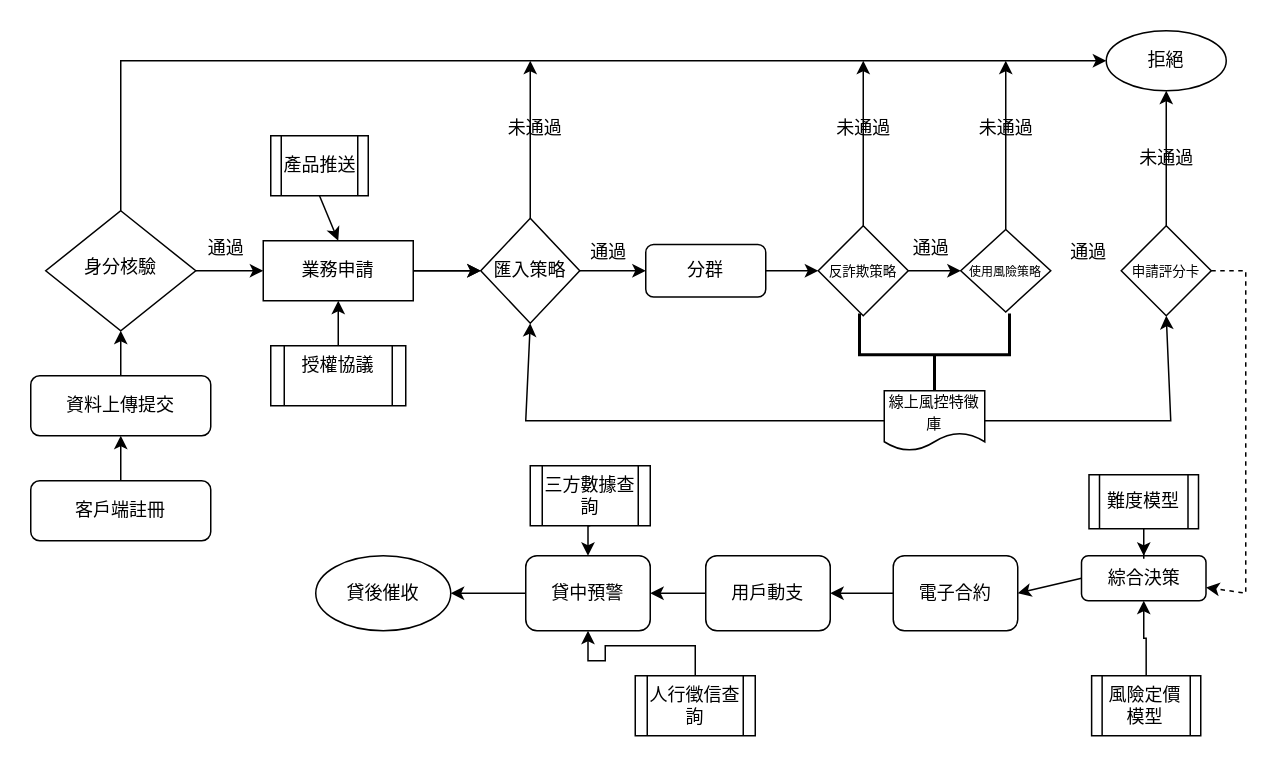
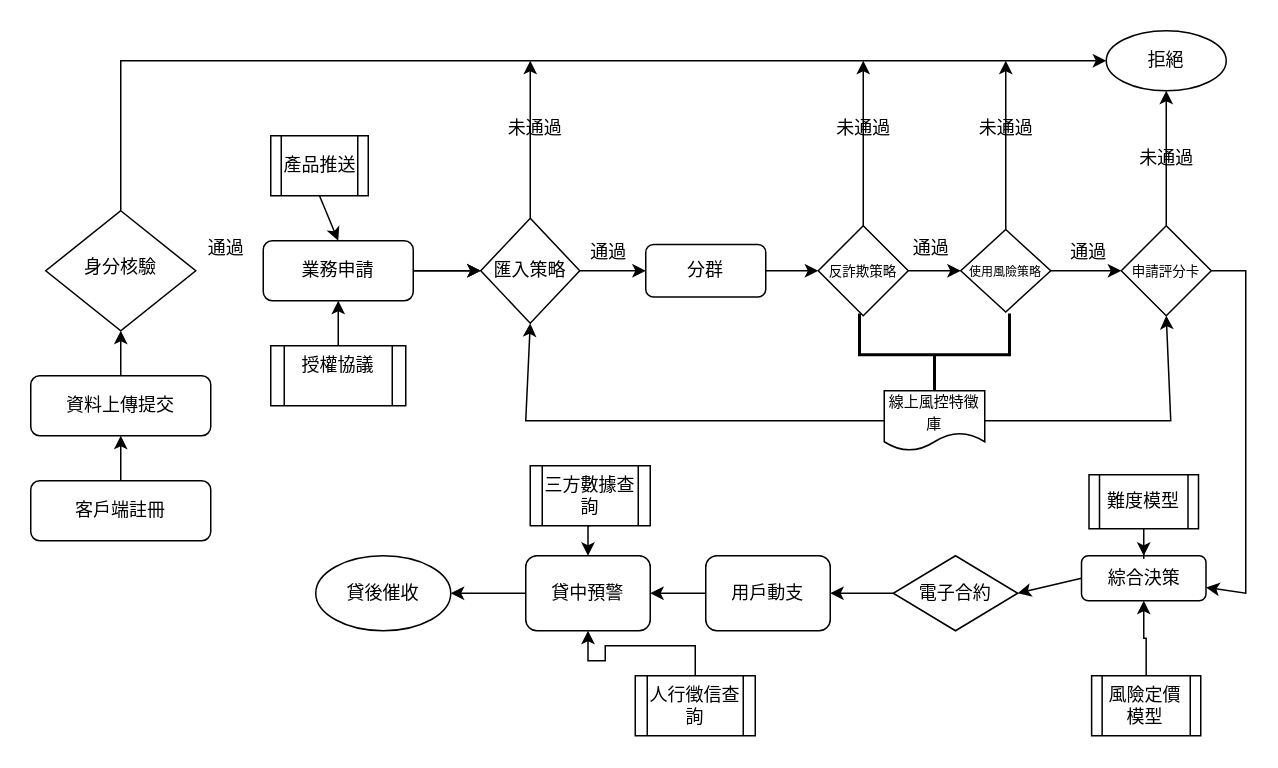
  <mxCell id="0" />
  <mxCell id="1" parent="0" />
  <mxCell id="2" value="客戶端註冊" style="rounded=1;whiteSpace=wrap;html=1;fontSize=12;glass=0;strokeWidth=1;shadow=0;" vertex="1" parent="1"><mxGeometry x="20" y="320" width="120" height="40" as="geometry" /></mxCell>
  <mxCell id="3" value="資料上傳提交" style="rounded=1;whiteSpace=wrap;html=1;fontSize=12;glass=0;strokeWidth=1;shadow=0;" vertex="1" parent="1"><mxGeometry x="20" y="250" width="120" height="40" as="geometry" /></mxCell>
  <mxCell id="4" value="身分核驗" style="rhombus;whiteSpace=wrap;html=1;shadow=0;fontFamily=Helvetica;fontSize=12;align=center;strokeWidth=1;spacing=6;spacingTop=-4;" vertex="1" parent="1"><mxGeometry x="30" y="140" width="100" height="80" as="geometry" /></mxCell>
  <mxCell id="5" value="" style="endArrow=classic;html=1;rounded=0;exitX=0.5;exitY=0;exitDx=0;exitDy=0;" edge="1" parent="1" source="2" target="3"><mxGeometry width="50" height="50" relative="1" as="geometry"><mxPoint x="370" y="180" as="sourcePoint" /><mxPoint x="230" y="80" as="targetPoint" /></mxGeometry></mxCell>
  <mxCell id="6" value="" style="endArrow=classic;html=1;rounded=0;exitX=0.5;exitY=0;exitDx=0;exitDy=0;" edge="1" parent="1" source="3" target="4"><mxGeometry width="50" height="50" relative="1" as="geometry"><mxPoint x="100" y="240" as="sourcePoint" /><mxPoint x="420" y="130" as="targetPoint" /></mxGeometry></mxCell>
- <mxCell id="7" value="" style="endArrow=classic;html=1;rounded=0;exitX=1;exitY=0.5;exitDx=0;exitDy=0;entryX=0;entryY=0.5;entryDx=0;entryDy=0;" edge="1" parent="1" source="4" target="9"><mxGeometry width="50" height="50" relative="1" as="geometry"><mxPoint x="140" y="220" as="sourcePoint" /><mxPoint x="200" y="170" as="targetPoint" /></mxGeometry></mxCell>
  <mxCell id="8" style="edgeStyle=orthogonalEdgeStyle;rounded=0;orthogonalLoop=1;jettySize=auto;html=1;entryX=0;entryY=0.5;entryDx=0;entryDy=0;" edge="1" parent="1" source="9" target="15"><mxGeometry relative="1" as="geometry" /></mxCell>
- <mxCell id="9" value="業務申請" style="whiteSpace=wrap;html=1;rounded=0;" vertex="1" parent="1"><mxGeometry x="175" y="160" width="100" height="40" as="geometry" /></mxCell>
+ <mxCell id="9" value="業務申請" style="rounded=1;whiteSpace=wrap;html=1;" vertex="1" parent="1"><mxGeometry x="175" y="160" width="100" height="40" as="geometry" /></mxCell>
  <mxCell id="10" value="產品推送" style="shape=process;whiteSpace=wrap;html=1;backgroundOutline=1;" vertex="1" parent="1"><mxGeometry x="180" y="90" width="65" height="40" as="geometry" /></mxCell>
  <mxCell id="11" value="授權協議&lt;div&gt;&lt;br&gt;&lt;/div&gt;" style="shape=process;whiteSpace=wrap;html=1;backgroundOutline=1;" vertex="1" parent="1"><mxGeometry x="180" y="230" width="90" height="40" as="geometry" /></mxCell>
  <mxCell id="12" value="" style="endArrow=classic;html=1;rounded=0;exitX=0.5;exitY=1;exitDx=0;exitDy=0;entryX=0.5;entryY=0;entryDx=0;entryDy=0;" edge="1" parent="1" source="10" target="9"><mxGeometry width="50" height="50" relative="1" as="geometry"><mxPoint x="370" y="180" as="sourcePoint" /><mxPoint x="420" y="130" as="targetPoint" /></mxGeometry></mxCell>
  <mxCell id="13" value="" style="endArrow=classic;html=1;rounded=0;exitX=0.5;exitY=0;exitDx=0;exitDy=0;" edge="1" parent="1" source="11" target="9"><mxGeometry width="50" height="50" relative="1" as="geometry"><mxPoint x="370" y="180" as="sourcePoint" /><mxPoint x="420" y="130" as="targetPoint" /></mxGeometry></mxCell>
  <mxCell id="14" value="" style="endArrow=classic;html=1;rounded=0;exitX=1;exitY=0.5;exitDx=0;exitDy=0;" edge="1" parent="1" source="9" target="15"><mxGeometry width="50" height="50" relative="1" as="geometry"><mxPoint x="370" y="260" as="sourcePoint" /><mxPoint x="380" y="180" as="targetPoint" /></mxGeometry></mxCell>
  <mxCell id="15" value="匯入策略" style="rhombus;whiteSpace=wrap;html=1;" vertex="1" parent="1"><mxGeometry x="320" y="145" width="66" height="70" as="geometry" /></mxCell>
  <mxCell id="16" value="拒絕" style="ellipse;whiteSpace=wrap;html=1;" vertex="1" parent="1"><mxGeometry x="737" y="20" width="80" height="40" as="geometry" /></mxCell>
  <mxCell id="17" value="" style="endArrow=classic;html=1;rounded=0;entryX=0;entryY=0.5;entryDx=0;entryDy=0;exitX=0.5;exitY=0;exitDx=0;exitDy=0;" edge="1" parent="1" source="4" target="16"><mxGeometry width="50" height="50" relative="1" as="geometry"><mxPoint x="90" y="130" as="sourcePoint" /><mxPoint x="420" y="190" as="targetPoint" /><Array as="points"><mxPoint x="80" y="40" /></Array></mxGeometry></mxCell>
  <mxCell id="18" value="" style="endArrow=classic;html=1;rounded=0;exitX=0.5;exitY=0;exitDx=0;exitDy=0;" edge="1" parent="1" source="15"><mxGeometry width="50" height="50" relative="1" as="geometry"><mxPoint x="397" y="140" as="sourcePoint" /><mxPoint x="353" y="40" as="targetPoint" /></mxGeometry></mxCell>
  <mxCell id="19" value="分群" style="rounded=1;whiteSpace=wrap;html=1;" vertex="1" parent="1"><mxGeometry x="430" y="162.5" width="80" height="35" as="geometry" /></mxCell>
  <mxCell id="20" value="" style="endArrow=classic;html=1;rounded=0;exitX=1;exitY=0.5;exitDx=0;exitDy=0;entryX=0;entryY=0.5;entryDx=0;entryDy=0;" edge="1" parent="1" source="15" target="19"><mxGeometry width="50" height="50" relative="1" as="geometry"><mxPoint x="370" y="240" as="sourcePoint" /><mxPoint x="420" y="190" as="targetPoint" /></mxGeometry></mxCell>
  <mxCell id="21" value="&lt;font style=&quot;font-size: 9px;&quot;&gt;反詐欺策略&lt;/font&gt;" style="rhombus;whiteSpace=wrap;html=1;" vertex="1" parent="1"><mxGeometry x="545" y="150" width="60" height="60" as="geometry" /></mxCell>
  <mxCell id="22" value="" style="endArrow=classic;html=1;rounded=0;exitX=1;exitY=0.5;exitDx=0;exitDy=0;entryX=0;entryY=0.5;entryDx=0;entryDy=0;" edge="1" parent="1" source="19" target="21"><mxGeometry width="50" height="50" relative="1" as="geometry"><mxPoint x="300" y="190" as="sourcePoint" /><mxPoint x="350" y="140" as="targetPoint" /></mxGeometry></mxCell>
  <mxCell id="23" value="未通過" style="text;html=1;align=center;verticalAlign=middle;resizable=0;points=[];autosize=1;strokeColor=none;fillColor=none;" vertex="1" parent="1"><mxGeometry x="326" y="70" width="60" height="30" as="geometry" /></mxCell>
  <mxCell id="24" value="&lt;font style=&quot;font-size: 9px;&quot;&gt;申請評分卡&lt;/font&gt;" style="rhombus;whiteSpace=wrap;html=1;" vertex="1" parent="1"><mxGeometry x="747" y="150" width="60" height="60" as="geometry" /></mxCell>
  <mxCell id="25" value="&lt;font style=&quot;font-size: 8px;&quot;&gt;使用風險策略&lt;/font&gt;" style="rhombus;whiteSpace=wrap;html=1;" vertex="1" parent="1"><mxGeometry x="640" y="152.5" width="60" height="55" as="geometry" /></mxCell>
  <mxCell id="26" value="" style="endArrow=classic;html=1;rounded=0;exitX=0.5;exitY=0;exitDx=0;exitDy=0;" edge="1" parent="1" source="21"><mxGeometry width="50" height="50" relative="1" as="geometry"><mxPoint x="520" y="190" as="sourcePoint" /><mxPoint x="575" y="40" as="targetPoint" /><Array as="points" /></mxGeometry></mxCell>
  <mxCell id="27" value="" style="endArrow=classic;html=1;rounded=0;exitX=0.5;exitY=0;exitDx=0;exitDy=0;" edge="1" parent="1" source="25"><mxGeometry width="50" height="50" relative="1" as="geometry"><mxPoint x="520" y="190" as="sourcePoint" /><mxPoint x="670" y="40" as="targetPoint" /></mxGeometry></mxCell>
  <mxCell id="28" value="" style="endArrow=classic;html=1;rounded=0;exitX=0.5;exitY=0;exitDx=0;exitDy=0;entryX=0.5;entryY=1;entryDx=0;entryDy=0;" edge="1" parent="1" source="24" target="16"><mxGeometry width="50" height="50" relative="1" as="geometry"><mxPoint x="520" y="190" as="sourcePoint" /><mxPoint x="570" y="140" as="targetPoint" /></mxGeometry></mxCell>
  <mxCell id="29" value="未通過" style="text;html=1;align=center;verticalAlign=middle;resizable=0;points=[];autosize=1;strokeColor=none;fillColor=none;" vertex="1" parent="1"><mxGeometry x="545" y="70" width="60" height="30" as="geometry" /></mxCell>
  <mxCell id="30" value="未通過" style="text;html=1;align=center;verticalAlign=middle;resizable=0;points=[];autosize=1;strokeColor=none;fillColor=none;" vertex="1" parent="1"><mxGeometry x="640" y="70" width="60" height="30" as="geometry" /></mxCell>
  <mxCell id="31" value="未通過" style="text;html=1;align=center;verticalAlign=middle;resizable=0;points=[];autosize=1;strokeColor=none;fillColor=none;" vertex="1" parent="1"><mxGeometry x="747" y="90" width="60" height="30" as="geometry" /></mxCell>
  <mxCell id="32" value="" style="endArrow=classic;html=1;rounded=0;exitX=1;exitY=0.5;exitDx=0;exitDy=0;entryX=0;entryY=0.5;entryDx=0;entryDy=0;" edge="1" parent="1" source="21" target="25"><mxGeometry width="50" height="50" relative="1" as="geometry"><mxPoint x="520" y="190" as="sourcePoint" /><mxPoint x="570" y="140" as="targetPoint" /></mxGeometry></mxCell>
+ <mxCell id="33" value="" style="endArrow=classic;html=1;rounded=0;exitX=1;exitY=0.5;exitDx=0;exitDy=0;entryX=0;entryY=0.5;entryDx=0;entryDy=0;" edge="1" parent="1" source="25" target="24"><mxGeometry width="50" height="50" relative="1" as="geometry"><mxPoint x="520" y="190" as="sourcePoint" /><mxPoint x="570" y="140" as="targetPoint" /></mxGeometry></mxCell>
  <mxCell id="34" value="" style="strokeWidth=2;html=1;shape=mxgraph.flowchart.annotation_2;align=left;labelPosition=right;pointerEvents=1;rotation=-90;" vertex="1" parent="1"><mxGeometry x="595" y="186" width="55" height="100" as="geometry" /></mxCell>
  <mxCell id="35" value="通過" style="text;html=1;align=center;verticalAlign=middle;resizable=0;points=[];autosize=1;strokeColor=none;fillColor=none;" vertex="1" parent="1"><mxGeometry x="125" y="150" width="50" height="30" as="geometry" /></mxCell>
  <mxCell id="36" value="通過" style="text;html=1;align=center;verticalAlign=middle;resizable=0;points=[];autosize=1;strokeColor=none;fillColor=none;" vertex="1" parent="1"><mxGeometry x="380" y="152.5" width="50" height="30" as="geometry" /></mxCell>
  <mxCell id="37" value="通過" style="text;html=1;align=center;verticalAlign=middle;resizable=0;points=[];autosize=1;strokeColor=none;fillColor=none;" vertex="1" parent="1"><mxGeometry x="595" y="150" width="50" height="30" as="geometry" /></mxCell>
  <mxCell id="38" value="通過" style="text;html=1;align=center;verticalAlign=middle;resizable=0;points=[];autosize=1;strokeColor=none;fillColor=none;" vertex="1" parent="1"><mxGeometry x="700" y="152.5" width="50" height="30" as="geometry" /></mxCell>
  <mxCell id="39" value="&lt;font style=&quot;font-size: 10px;&quot;&gt;線上風控特徵庫&lt;/font&gt;" style="shape=document;whiteSpace=wrap;html=1;boundedLbl=1;" vertex="1" parent="1"><mxGeometry x="589" y="260" width="67" height="40" as="geometry" /></mxCell>
  <mxCell id="40" value="" style="endArrow=classic;html=1;rounded=0;exitX=0;exitY=0.5;exitDx=0;exitDy=0;entryX=0.5;entryY=1;entryDx=0;entryDy=0;" edge="1" parent="1" source="39" target="15"><mxGeometry width="50" height="50" relative="1" as="geometry"><mxPoint x="310" y="200" as="sourcePoint" /><mxPoint x="360" y="150" as="targetPoint" /><Array as="points"><mxPoint x="350" y="280" /></Array></mxGeometry></mxCell>
  <mxCell id="41" value="" style="endArrow=classic;html=1;rounded=0;exitX=1;exitY=0.5;exitDx=0;exitDy=0;entryX=0.5;entryY=1;entryDx=0;entryDy=0;" edge="1" parent="1" source="39" target="24"><mxGeometry width="50" height="50" relative="1" as="geometry"><mxPoint x="530" y="200" as="sourcePoint" /><mxPoint x="580" y="150" as="targetPoint" /><Array as="points"><mxPoint x="780" y="280" /></Array></mxGeometry></mxCell>
- <mxCell id="42" value="" style="endArrow=classic;html=1;rounded=0;exitX=1;exitY=0.5;exitDx=0;exitDy=0;dashed=1;" edge="1" parent="1" source="24" target="43"><mxGeometry width="50" height="50" relative="1" as="geometry"><mxPoint x="530" y="200" as="sourcePoint" /><mxPoint x="890" y="180" as="targetPoint" /><Array as="points"><mxPoint x="830" y="180" /><mxPoint x="830" y="395" /></Array></mxGeometry></mxCell>
+ <mxCell id="42" value="" style="endArrow=classic;html=1;rounded=0;exitX=1;exitY=0.5;exitDx=0;exitDy=0;" edge="1" parent="1" source="24" target="43"><mxGeometry width="50" height="50" relative="1" as="geometry"><mxPoint x="530" y="200" as="sourcePoint" /><mxPoint x="890" y="180" as="targetPoint" /><Array as="points"><mxPoint x="830" y="180" /><mxPoint x="830" y="395" /></Array></mxGeometry></mxCell>
  <mxCell id="43" value="綜合決策" style="rounded=1;whiteSpace=wrap;html=1;" vertex="1" parent="1"><mxGeometry x="720.5" y="370" width="83" height="30" as="geometry" /></mxCell>
  <mxCell id="44" style="edgeStyle=orthogonalEdgeStyle;rounded=0;orthogonalLoop=1;jettySize=auto;html=1;exitX=0.5;exitY=1;exitDx=0;exitDy=0;" edge="1" parent="1" source="45" target="43"><mxGeometry relative="1" as="geometry" /></mxCell>
  <mxCell id="45" value="難度模型" style="shape=process;whiteSpace=wrap;html=1;backgroundOutline=1;" vertex="1" parent="1"><mxGeometry x="725.5" y="316" width="73" height="36" as="geometry" /></mxCell>
  <mxCell id="46" style="edgeStyle=orthogonalEdgeStyle;rounded=0;orthogonalLoop=1;jettySize=auto;html=1;exitX=0.5;exitY=0;exitDx=0;exitDy=0;entryX=0.5;entryY=1;entryDx=0;entryDy=0;" edge="1" parent="1" source="47" target="43"><mxGeometry relative="1" as="geometry" /></mxCell>
  <mxCell id="47" value="風險定價模型" style="shape=process;whiteSpace=wrap;html=1;backgroundOutline=1;" vertex="1" parent="1"><mxGeometry x="727.25" y="450" width="72.75" height="40" as="geometry" /></mxCell>
- <mxCell id="48" value="電子合約" style="rounded=1;whiteSpace=wrap;html=1;" vertex="1" parent="1"><mxGeometry x="595" y="370" width="83" height="50" as="geometry" /></mxCell>
+ <mxCell id="48" value="電子合約" style="rhombus;whiteSpace=wrap;html=1;" vertex="1" parent="1"><mxGeometry x="595" y="370" width="83" height="50" as="geometry" /></mxCell>
  <mxCell id="49" value="用戶動支" style="rounded=1;whiteSpace=wrap;html=1;" vertex="1" parent="1"><mxGeometry x="470" y="370" width="83" height="50" as="geometry" /></mxCell>
  <mxCell id="50" value="貸中預警" style="rounded=1;whiteSpace=wrap;html=1;" vertex="1" parent="1"><mxGeometry x="350" y="370" width="83" height="50" as="geometry" /></mxCell>
  <mxCell id="51" value="貸後催收" style="ellipse;whiteSpace=wrap;html=1;" vertex="1" parent="1"><mxGeometry x="210" y="370" width="90" height="50" as="geometry" /></mxCell>
  <mxCell id="52" style="edgeStyle=orthogonalEdgeStyle;rounded=0;orthogonalLoop=1;jettySize=auto;html=1;exitX=0.5;exitY=1;exitDx=0;exitDy=0;entryX=0.5;entryY=0;entryDx=0;entryDy=0;" edge="1" parent="1" source="53" target="50"><mxGeometry relative="1" as="geometry" /></mxCell>
  <mxCell id="53" value="三方數據查詢" style="shape=process;whiteSpace=wrap;html=1;backgroundOutline=1;" vertex="1" parent="1"><mxGeometry x="353" y="310" width="80" height="40" as="geometry" /></mxCell>
  <mxCell id="54" style="edgeStyle=orthogonalEdgeStyle;rounded=0;orthogonalLoop=1;jettySize=auto;html=1;exitX=0.5;exitY=0;exitDx=0;exitDy=0;entryX=0.5;entryY=1;entryDx=0;entryDy=0;" edge="1" parent="1" source="55" target="50"><mxGeometry relative="1" as="geometry" /></mxCell>
  <mxCell id="55" value="人行徵信查詢" style="shape=process;whiteSpace=wrap;html=1;backgroundOutline=1;" vertex="1" parent="1"><mxGeometry x="423" y="450" width="80" height="40" as="geometry" /></mxCell>
  <mxCell id="56" value="" style="endArrow=classic;html=1;rounded=0;exitX=0;exitY=0.5;exitDx=0;exitDy=0;entryX=1;entryY=0.5;entryDx=0;entryDy=0;" edge="1" parent="1" source="50" target="51"><mxGeometry width="50" height="50" relative="1" as="geometry"><mxPoint x="260" y="560" as="sourcePoint" /><mxPoint x="310" y="510" as="targetPoint" /></mxGeometry></mxCell>
  <mxCell id="57" value="" style="endArrow=classic;html=1;rounded=0;exitX=0;exitY=0.5;exitDx=0;exitDy=0;entryX=1;entryY=0.5;entryDx=0;entryDy=0;" edge="1" parent="1" source="49" target="50"><mxGeometry width="50" height="50" relative="1" as="geometry"><mxPoint x="350" y="400" as="sourcePoint" /><mxPoint x="400" y="350" as="targetPoint" /></mxGeometry></mxCell>
  <mxCell id="58" value="" style="endArrow=classic;html=1;rounded=0;exitX=0;exitY=0.5;exitDx=0;exitDy=0;entryX=1;entryY=0.5;entryDx=0;entryDy=0;" edge="1" parent="1" source="48" target="49"><mxGeometry width="50" height="50" relative="1" as="geometry"><mxPoint x="480" y="405" as="sourcePoint" /><mxPoint x="443" y="405" as="targetPoint" /></mxGeometry></mxCell>
  <mxCell id="59" value="" style="endArrow=classic;html=1;rounded=0;exitX=0;exitY=0.5;exitDx=0;exitDy=0;entryX=1;entryY=0.5;entryDx=0;entryDy=0;" edge="1" parent="1" source="43" target="48"><mxGeometry width="50" height="50" relative="1" as="geometry"><mxPoint x="605" y="405" as="sourcePoint" /><mxPoint x="563" y="405" as="targetPoint" /></mxGeometry></mxCell>
